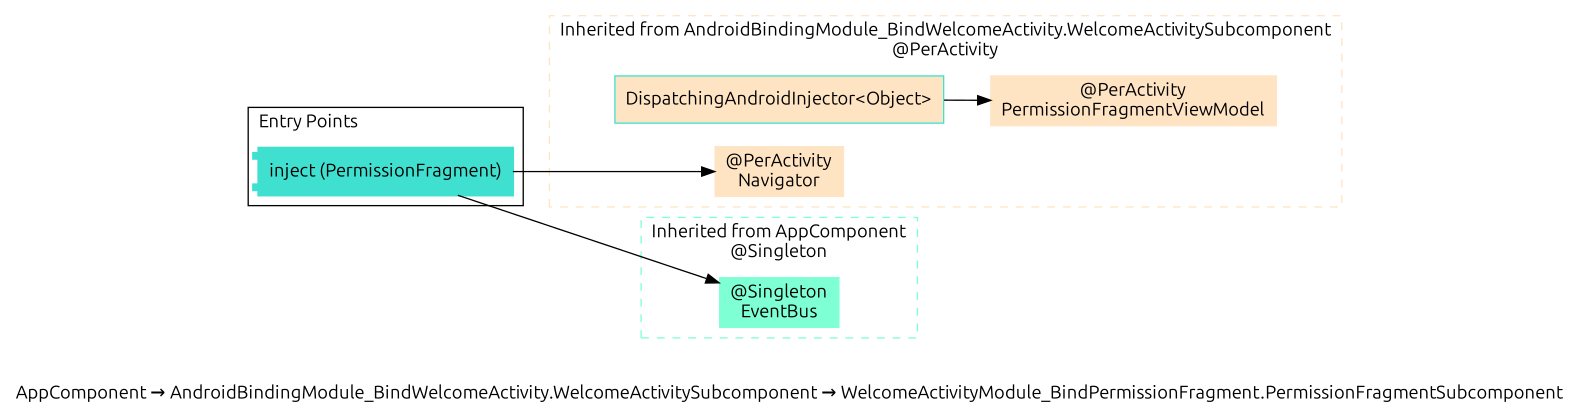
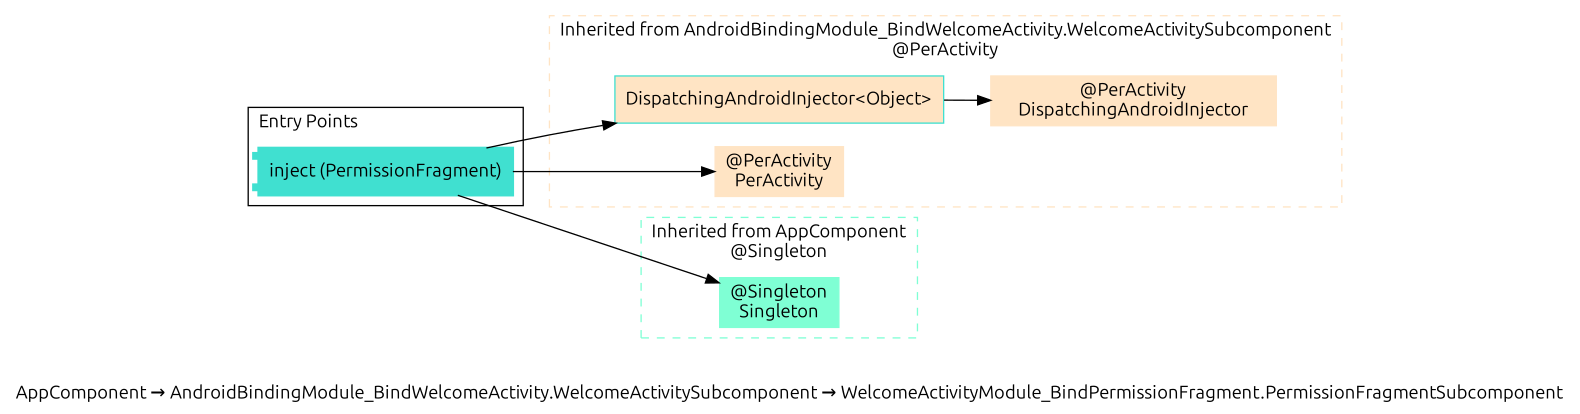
  digraph {
    compound=true
    fontname=Ubuntu
    label="AppComponent → AndroidBindingModule_BindWelcomeActivity.WelcomeActivitySubcomponent → WelcomeActivityModule_BindPermissionFragment.PermissionFragmentSubcomponent"
    labeljust=l
    rankdir=LR
    node [color=bisque fontname=Ubuntu shape=rectangle style=filled]
    edge [fontname=Ubuntu]
-   n1 [label="@PerActivity\nPermissionFragmentViewModel"]
+   n1 [label="@PerActivity\nDispatchingAndroidInjector"]
    n2 [color=turquoise fillcolor=bisque label="DispatchingAndroidInjector<Object>"]
-   n3 [label="@PerActivity\nNavigator"]
+   n3 [label="@PerActivity\nPerActivity"]
    n4 [color=turquoise label="inject (PermissionFragment)" penwidth=2 shape=component]
-   n5 [color=aquamarine label="@Singleton\nEventBus"]
+   n5 [color=aquamarine label="@Singleton\nSingleton"]
    subgraph cluster_1 {
      color=bisque
      label="Inherited from AndroidBindingModule_BindWelcomeActivity.WelcomeActivitySubcomponent\n@PerActivity"
      labeljust=c
      style=dashed
      n1
      n2
      n3
    }
    subgraph cluster_2 {
      label="Entry Points"
      n4
    }
    subgraph cluster_3 {
      label="Dependency Graph"
    }
    subgraph cluster_4 {
      label=Subcomponents
      shape=folder
    }
    subgraph cluster_5 {
      color=aquamarine
      label="Inherited from AppComponent\n@Singleton"
      labeljust=c
      style=dashed
      n5
    }
    n2 -> n1
+   n4 -> n2
    n4 -> n3
    n4 -> n5
  }
